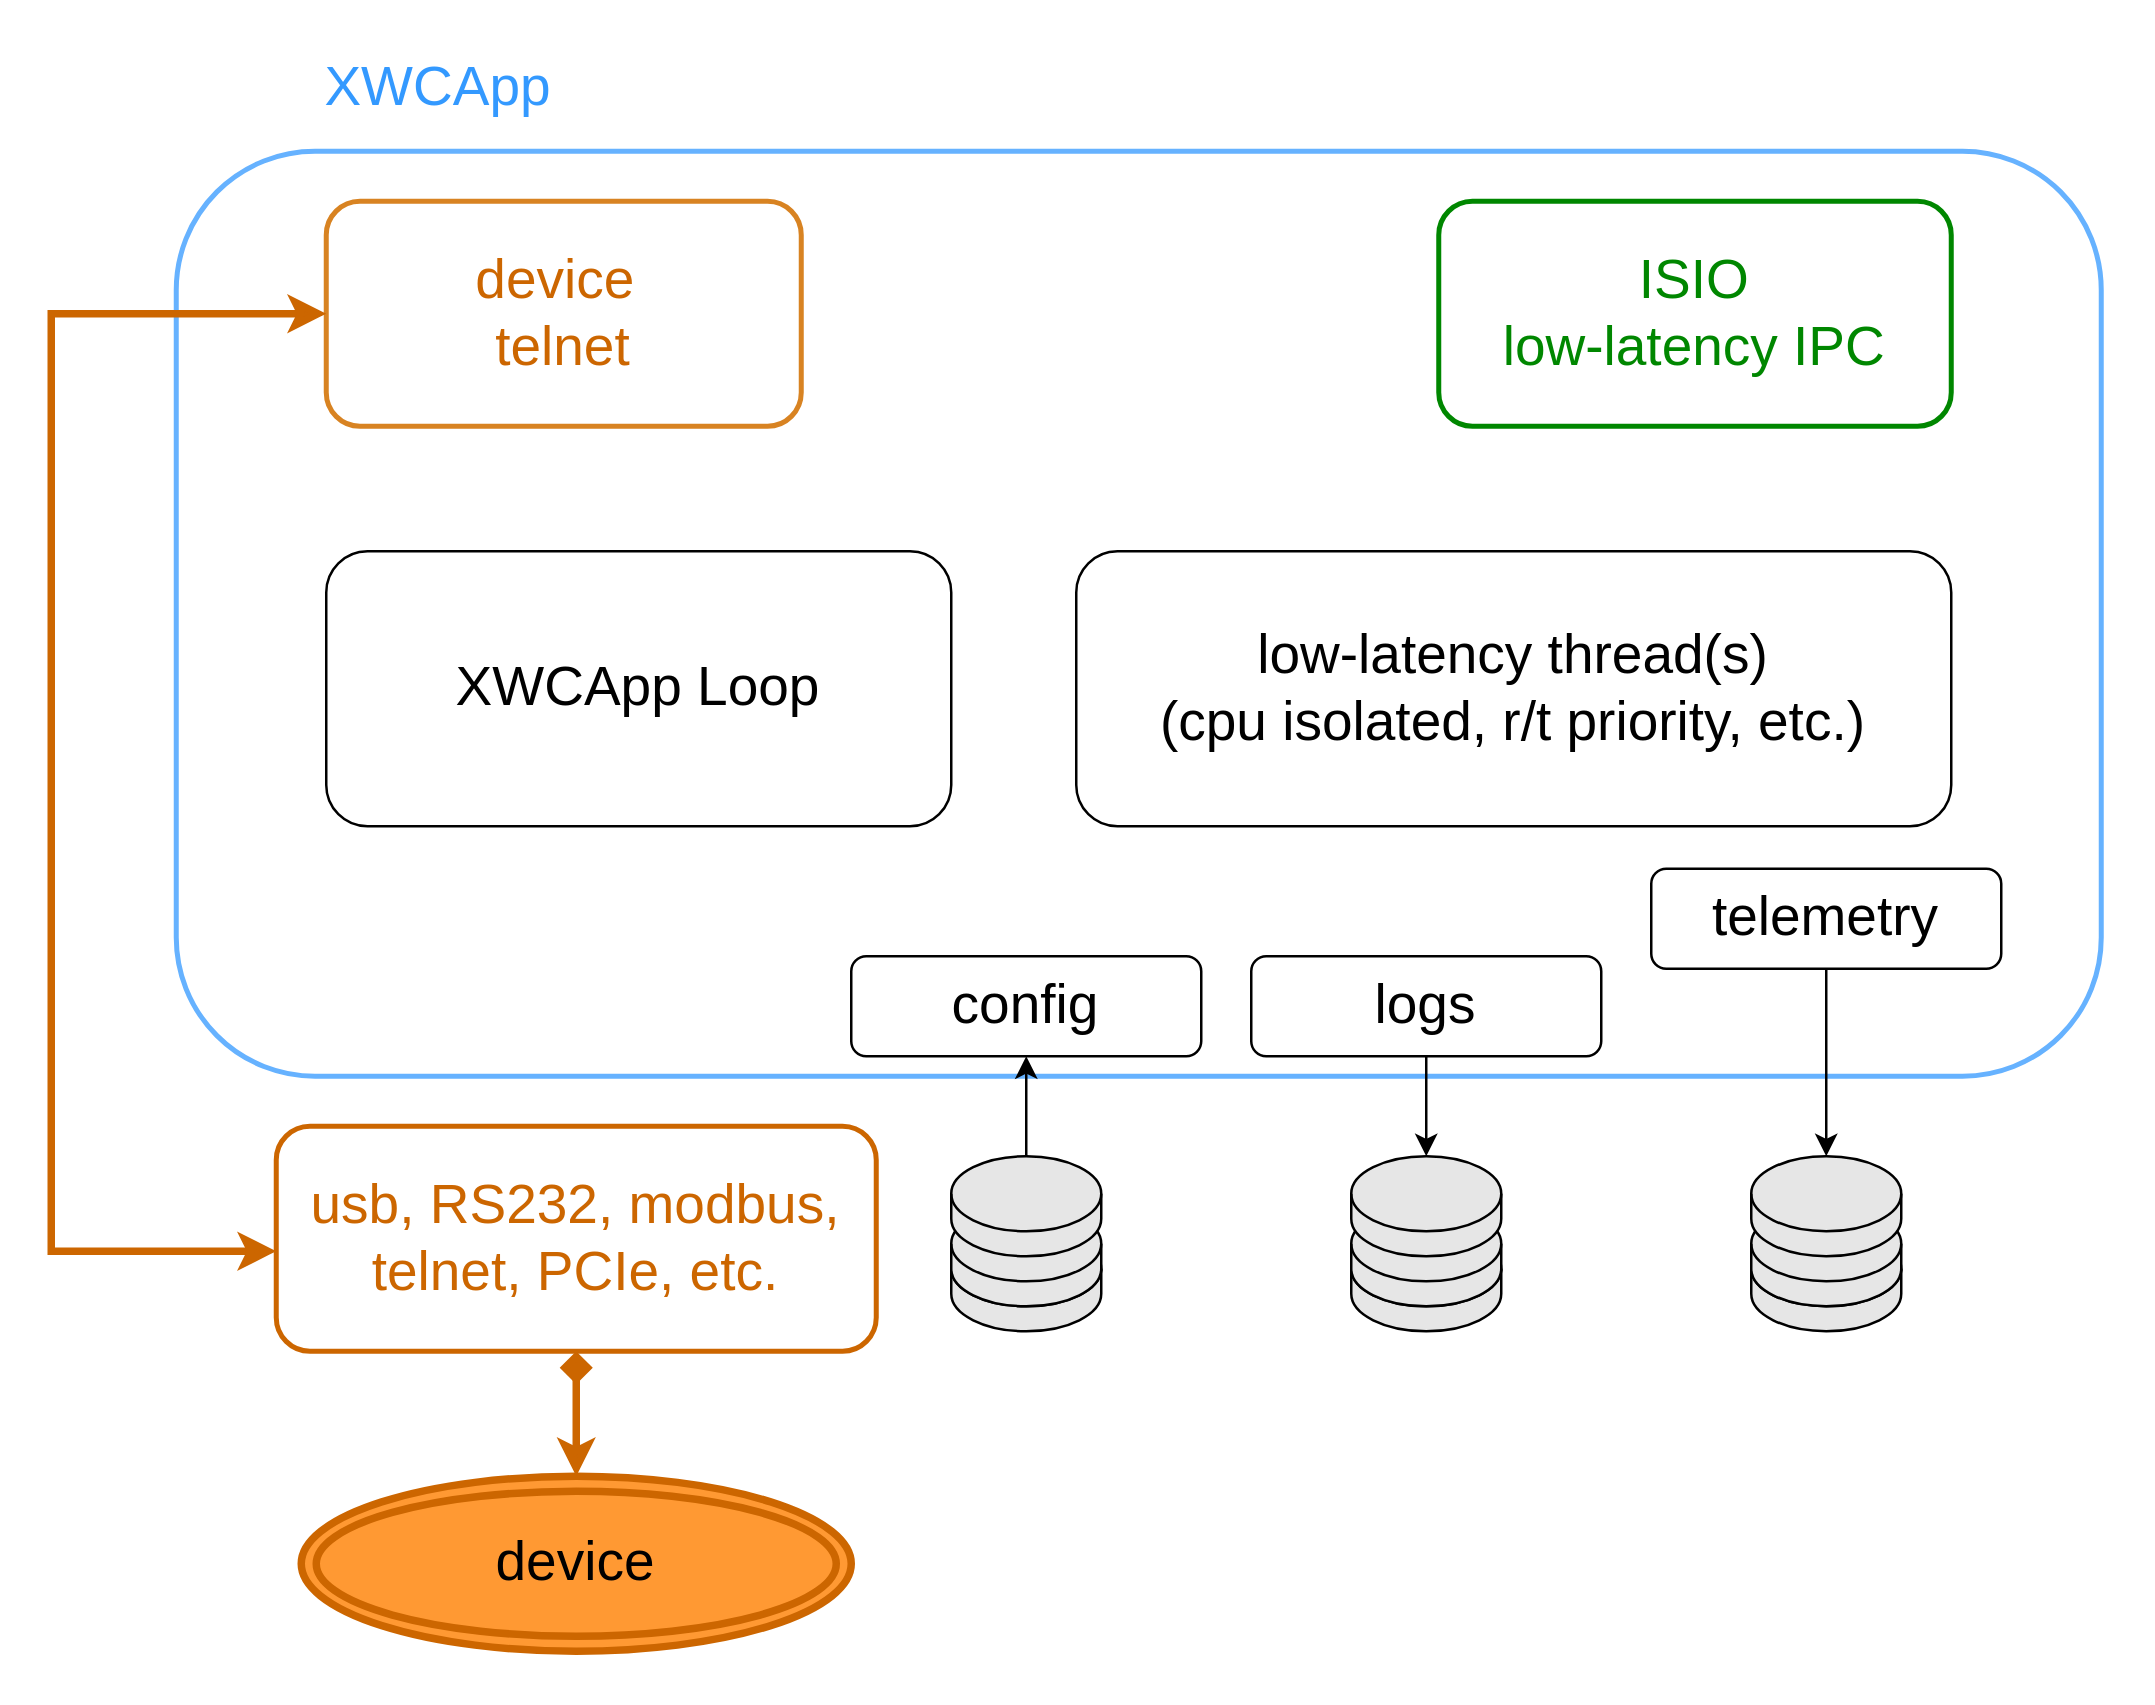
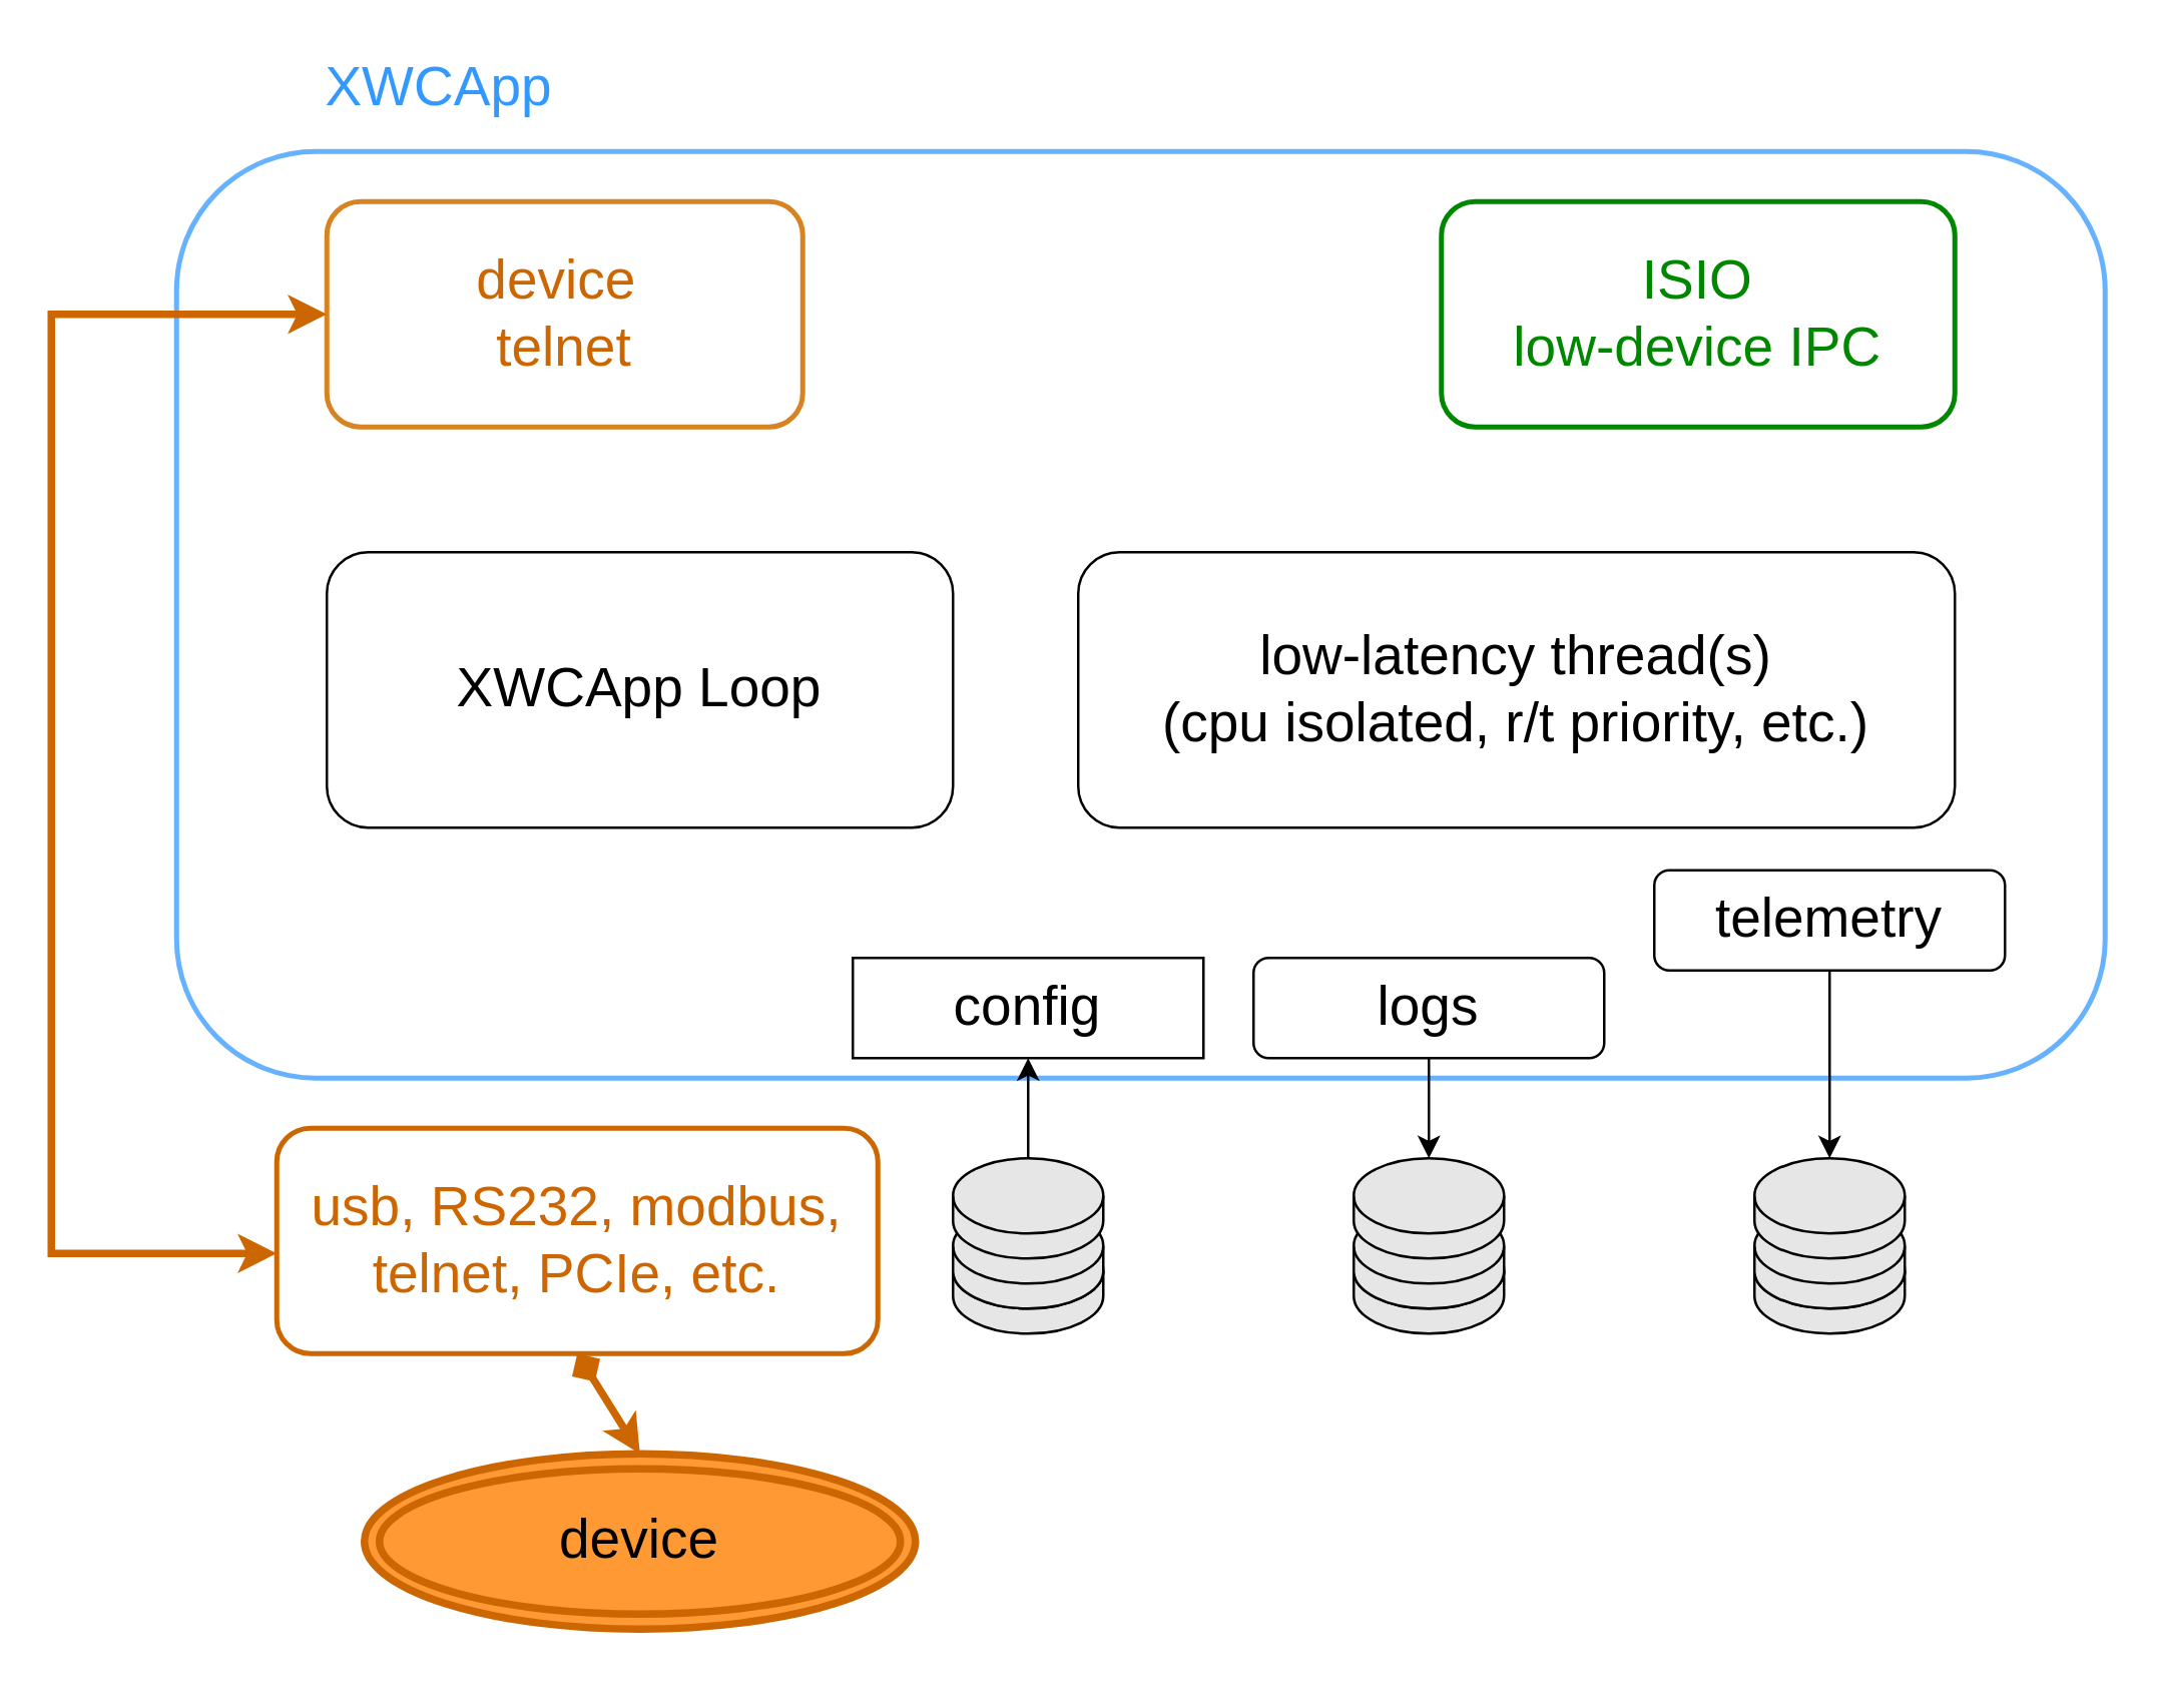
  <mxCell id="0" />
  <mxCell id="1" parent="0" />
  <mxCell id="2" value="" style="group" vertex="1" connectable="0" parent="1"><mxGeometry x="20" y="20" width="820" height="640" as="geometry" /></mxCell>
  <mxCell id="3" value="" style="shape=cylinder3;whiteSpace=wrap;html=1;boundedLbl=1;backgroundOutline=1;size=15;container=0;fontSize=22;fillColor=#E6E6E6;strokeColor=#000000;fillStyle=solid;" parent="2" vertex="1"><mxGeometry x="360" y="472" width="60" height="40" as="geometry" /></mxCell>
  <mxCell id="4" value="" style="rounded=1;whiteSpace=wrap;html=1;strokeWidth=2;strokeColor=#66B2FF;container=0;fillColor=none;fontSize=22;" parent="2" vertex="1"><mxGeometry x="50" y="40" width="770" height="370" as="geometry" /></mxCell>
  <mxCell id="5" value="&lt;font color=&quot;#cc6600&quot; style=&quot;font-size: 22px;&quot;&gt;device&amp;nbsp;&lt;/font&gt;&lt;div style=&quot;font-size: 22px;&quot;&gt;&lt;font color=&quot;#cc6600&quot; style=&quot;font-size: 22px;&quot;&gt;telnet&lt;/font&gt;&lt;/div&gt;" style="rounded=1;whiteSpace=wrap;html=1;strokeColor=#d88322;strokeWidth=2;container=0;fontSize=22;fillColor=none;" parent="2" vertex="1"><mxGeometry x="110" y="60" width="190" height="90" as="geometry" /></mxCell>
- <mxCell id="6" value="&lt;span style=&quot;font-size: 22px;&quot;&gt;&lt;font style=&quot;font-size: 22px;&quot;&gt;ISIO&lt;/font&gt;&lt;/span&gt;&lt;div style=&quot;font-size: 22px;&quot;&gt;&lt;span style=&quot;font-size: 22px;&quot;&gt;&lt;font style=&quot;font-size: 22px;&quot;&gt;low-latency IPC&lt;/font&gt;&lt;/span&gt;&lt;/div&gt;" style="rounded=1;whiteSpace=wrap;html=1;strokeColor=#008700;strokeWidth=2;container=0;fontSize=22;fillColor=none;fontColor=#008700;" parent="2" vertex="1"><mxGeometry x="555" y="60" width="205" height="90" as="geometry" /></mxCell>
+ <mxCell id="6" value="&lt;span style=&quot;font-size: 22px;&quot;&gt;&lt;font style=&quot;font-size: 22px;&quot;&gt;ISIO&lt;/font&gt;&lt;/span&gt;&lt;div style=&quot;font-size: 22px;&quot;&gt;&lt;span style=&quot;font-size: 22px;&quot;&gt;&lt;font style=&quot;font-size: 22px;&quot;&gt;low-device IPC&lt;/font&gt;&lt;/span&gt;&lt;/div&gt;" style="rounded=1;whiteSpace=wrap;html=1;strokeColor=#008700;strokeWidth=2;container=0;fontSize=22;fillColor=none;fontColor=#008700;" parent="2" vertex="1"><mxGeometry x="555" y="60" width="205" height="90" as="geometry" /></mxCell>
  <mxCell id="7" value="&lt;font style=&quot;font-size: 22px;&quot;&gt;XWCApp Loop&lt;/font&gt;" style="rounded=1;whiteSpace=wrap;html=1;container=0;fontSize=22;fillColor=none;fontColor=#000000;strokeColor=#000000;" parent="2" vertex="1"><mxGeometry x="110" y="200" width="250" height="110" as="geometry" /></mxCell>
  <mxCell id="8" value="&lt;font style=&quot;font-size: 22px;&quot;&gt;low-latency thread(s)&lt;/font&gt;&lt;div style=&quot;font-size: 22px;&quot;&gt;&lt;font style=&quot;font-size: 22px;&quot;&gt;(cpu isolated, r/t priority, etc.)&lt;/font&gt;&lt;/div&gt;" style="rounded=1;whiteSpace=wrap;html=1;container=0;fontSize=22;fillColor=none;fontColor=#000000;strokeColor=#000000;" parent="2" vertex="1"><mxGeometry x="410" y="200" width="350" height="110" as="geometry" /></mxCell>
  <mxCell id="9" value="&lt;font style=&quot;font-size: 22px;&quot;&gt;usb, RS232, modbus, telnet, PCIe, etc.&lt;/font&gt;" style="rounded=1;whiteSpace=wrap;html=1;strokeColor=#CC6600;strokeWidth=2;fontColor=#CC6600;container=0;fontSize=22;fillColor=none;" parent="2" vertex="1"><mxGeometry x="90" y="430" width="240" height="90" as="geometry" /></mxCell>
  <mxCell id="10" value="" style="endArrow=classic;startArrow=classic;html=1;rounded=0;entryX=0;entryY=0.5;entryDx=0;entryDy=0;strokeColor=#CC6600;strokeWidth=3;fontSize=22;" parent="2" target="5" edge="1"><mxGeometry width="50" height="50" relative="1" as="geometry"><mxPoint x="90" y="480" as="sourcePoint" /><mxPoint x="510" y="120" as="targetPoint" /><Array as="points"><mxPoint y="480" /><mxPoint y="105" /></Array></mxGeometry></mxCell>
- <mxCell id="11" value="&lt;font style=&quot;font-size: 22px;&quot;&gt;config&lt;/font&gt;" style="rounded=1;whiteSpace=wrap;html=1;container=0;fontSize=22;fillColor=none;strokeColor=#000000;fontColor=#000000;" parent="2" vertex="1"><mxGeometry x="320" y="362" width="140" height="40" as="geometry" /></mxCell>
+ <mxCell id="11" value="&lt;font style=&quot;font-size: 22px;&quot;&gt;config&lt;/font&gt;" style="whiteSpace=wrap;html=1;container=0;fontSize=22;fillColor=none;strokeColor=#000000;fontColor=#000000;rounded=0;" parent="2" vertex="1"><mxGeometry x="320" y="362" width="140" height="40" as="geometry" /></mxCell>
  <mxCell id="12" value="logs" style="rounded=1;whiteSpace=wrap;html=1;container=0;fontSize=22;fillColor=none;strokeColor=#000000;fontColor=#000000;" parent="2" vertex="1"><mxGeometry x="480" y="362" width="140" height="40" as="geometry" /></mxCell>
  <mxCell id="13" value="&lt;span style=&quot;font-size: 22px;&quot;&gt;telemetry&lt;/span&gt;" style="rounded=1;whiteSpace=wrap;html=1;container=0;fontSize=22;fillColor=none;strokeColor=#000000;fontColor=#000000;" parent="2" vertex="1"><mxGeometry x="640" y="327" width="140" height="40" as="geometry" /></mxCell>
  <mxCell id="14" value="" style="shape=cylinder3;whiteSpace=wrap;html=1;boundedLbl=1;backgroundOutline=1;size=15;container=0;fontSize=22;fillColor=#E6E6E6;strokeColor=#000000;fillStyle=solid;" parent="2" vertex="1"><mxGeometry x="360" y="462" width="60" height="40" as="geometry" /></mxCell>
  <mxCell id="15" value="" style="shape=cylinder3;whiteSpace=wrap;html=1;boundedLbl=1;backgroundOutline=1;size=15;container=0;fontSize=22;fillColor=#E6E6E6;strokeColor=#000000;fillStyle=solid;" parent="2" vertex="1"><mxGeometry x="360" y="442" width="60" height="40" as="geometry" /></mxCell>
  <mxCell id="16" value="" style="shape=cylinder3;whiteSpace=wrap;html=1;boundedLbl=1;backgroundOutline=1;size=15;container=0;fontSize=22;fillColor=#E6E6E6;strokeColor=#000000;fillStyle=solid;" parent="2" vertex="1"><mxGeometry x="520" y="472" width="60" height="40" as="geometry" /></mxCell>
  <mxCell id="17" value="" style="shape=cylinder3;whiteSpace=wrap;html=1;boundedLbl=1;backgroundOutline=1;size=15;container=0;fontSize=22;fillColor=#E6E6E6;strokeColor=#000000;fillStyle=solid;" parent="2" vertex="1"><mxGeometry x="520" y="462" width="60" height="40" as="geometry" /></mxCell>
  <mxCell id="18" value="" style="shape=cylinder3;whiteSpace=wrap;html=1;boundedLbl=1;backgroundOutline=1;size=15;container=0;fontSize=22;fillColor=#E6E6E6;strokeColor=#000000;fillStyle=solid;" parent="2" vertex="1"><mxGeometry x="680" y="472" width="60" height="40" as="geometry" /></mxCell>
  <mxCell id="19" value="" style="shape=cylinder3;whiteSpace=wrap;html=1;boundedLbl=1;backgroundOutline=1;size=15;container=0;fontSize=22;fillColor=#E6E6E6;strokeColor=#000000;fillStyle=solid;" parent="2" vertex="1"><mxGeometry x="680" y="462" width="60" height="40" as="geometry" /></mxCell>
  <mxCell id="20" value="" style="shape=cylinder3;whiteSpace=wrap;html=1;boundedLbl=1;backgroundOutline=1;size=15;container=0;fontSize=22;fillColor=#E6E6E6;strokeColor=#000000;fillStyle=solid;" parent="2" vertex="1"><mxGeometry x="680" y="442" width="60" height="40" as="geometry" /></mxCell>
  <mxCell id="21" value="" style="endArrow=classic;html=1;rounded=0;exitX=0.5;exitY=0;exitDx=0;exitDy=0;exitPerimeter=0;entryX=0.5;entryY=1;entryDx=0;entryDy=0;fontSize=22;strokeColor=#000000;" parent="2" source="15" target="11" edge="1"><mxGeometry width="50" height="50" relative="1" as="geometry"><mxPoint x="680" y="122" as="sourcePoint" /><mxPoint x="730" y="72" as="targetPoint" /></mxGeometry></mxCell>
  <mxCell id="22" value="" style="endArrow=classic;html=1;rounded=0;exitX=0.5;exitY=1;exitDx=0;exitDy=0;entryX=0.5;entryY=0;entryDx=0;entryDy=0;entryPerimeter=0;fontSize=22;strokeColor=#000000;" parent="2" source="12" edge="1"><mxGeometry width="50" height="50" relative="1" as="geometry"><mxPoint x="400" y="452" as="sourcePoint" /><mxPoint x="550" y="442" as="targetPoint" /></mxGeometry></mxCell>
  <mxCell id="23" value="" style="endArrow=classic;html=1;rounded=0;exitX=0.5;exitY=1;exitDx=0;exitDy=0;entryX=0.5;entryY=0;entryDx=0;entryDy=0;entryPerimeter=0;fontSize=22;strokeColor=#000000;" parent="2" source="13" target="20" edge="1"><mxGeometry width="50" height="50" relative="1" as="geometry"><mxPoint x="680" y="122" as="sourcePoint" /><mxPoint x="710" y="432" as="targetPoint" /></mxGeometry></mxCell>
  <mxCell id="24" value="XWCApp" style="text;html=1;align=center;verticalAlign=middle;whiteSpace=wrap;rounded=0;fontSize=22;fontColor=#3399FF;container=0;" parent="2" vertex="1"><mxGeometry x="100" width="110" height="30" as="geometry" /></mxCell>
  <mxCell id="25" value="" style="shape=cylinder3;whiteSpace=wrap;html=1;boundedLbl=1;backgroundOutline=1;size=15;container=0;fontSize=22;fillColor=#E6E6E6;strokeColor=#000000;fillStyle=solid;" vertex="1" parent="2"><mxGeometry x="520" y="442" width="60" height="40" as="geometry" /></mxCell>
- <mxCell id="26" value="device" style="ellipse;shape=doubleEllipse;whiteSpace=wrap;html=1;fillColor=#FF9933;fillStyle=solid;fontSize=22;fontColor=#000000;strokeWidth=3;strokeColor=#CC6600;" vertex="1" parent="2"><mxGeometry x="100" y="570" width="220" height="70" as="geometry" /></mxCell>
+ <mxCell id="26" value="device" style="ellipse;shape=doubleEllipse;whiteSpace=wrap;html=1;fillColor=#FF9933;fillStyle=solid;fontSize=22;fontColor=#000000;strokeWidth=3;strokeColor=#CC6600;" vertex="1" parent="2"><mxGeometry x="125" y="560" width="220" height="70" as="geometry" /></mxCell>
  <mxCell id="27" value="" style="endArrow=diamond;startArrow=classic;html=1;rounded=0;entryX=0.5;entryY=1;entryDx=0;entryDy=0;fontColor=#000000;strokeColor=#CC6600;strokeWidth=3;labelBackgroundColor=none;fontSize=22;exitX=0.5;exitY=0;exitDx=0;exitDy=0;" parent="2" source="26" target="9" edge="1"><mxGeometry width="50" height="50" relative="1" as="geometry"><mxPoint x="270" y="560" as="sourcePoint" /><mxPoint x="510" y="120" as="targetPoint" /></mxGeometry></mxCell>
